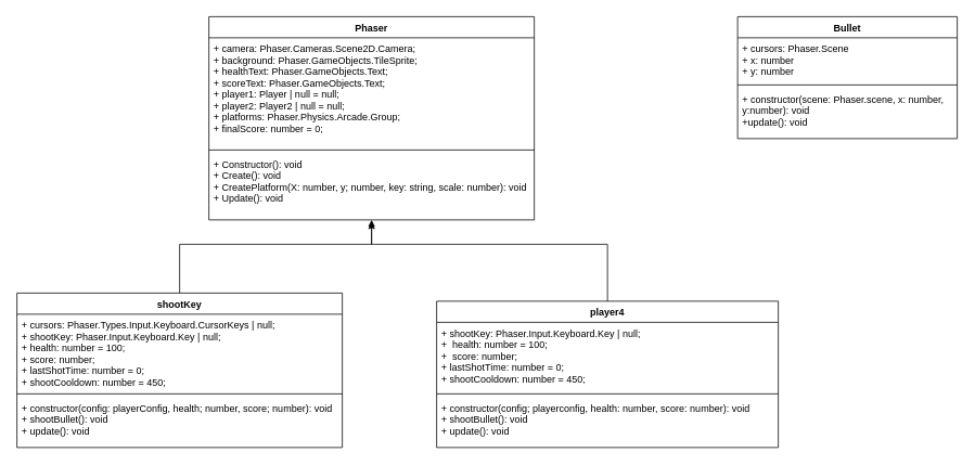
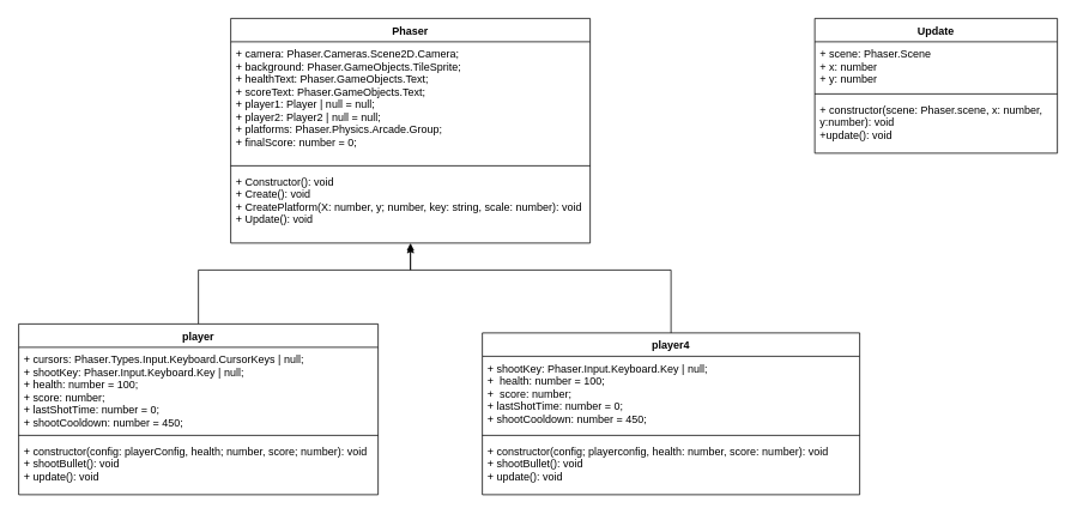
  <mxCell id="0" />
  <mxCell id="1" parent="0" />
  <mxCell id="2" value="Phaser&#10;" style="swimlane;fontStyle=1;align=center;verticalAlign=top;childLayout=stackLayout;horizontal=1;startSize=26;horizontalStack=0;resizeParent=1;resizeParentMax=0;resizeLast=0;collapsible=1;marginBottom=0;" vertex="1" parent="1"><mxGeometry x="256" y="20" width="400" height="250" as="geometry" /></mxCell>
  <mxCell id="3" value="+ camera: Phaser.Cameras.Scene2D.Camera;&#10;+ background: Phaser.GameObjects.TileSprite;&#10;+ healthText: Phaser.GameObjects.Text;&#10;+ scoreText: Phaser.GameObjects.Text;&#10;+ player1: Player | null = null;&#10;+ player2: Player2 | null = null;&#10;+ platforms: Phaser.Physics.Arcade.Group;&#10;+ finalScore: number = 0;" style="text;strokeColor=none;fillColor=none;align=left;verticalAlign=top;spacingLeft=4;spacingRight=4;overflow=hidden;rotatable=0;points=[[0,0.5],[1,0.5]];portConstraint=eastwest;" vertex="1" parent="2"><mxGeometry y="26" width="400" height="134" as="geometry" /></mxCell>
  <mxCell id="4" value="" style="line;strokeWidth=1;fillColor=none;align=left;verticalAlign=middle;spacingTop=-1;spacingLeft=3;spacingRight=3;rotatable=0;labelPosition=right;points=[];portConstraint=eastwest;strokeColor=inherit;" vertex="1" parent="2"><mxGeometry y="160" width="400" height="8" as="geometry" /></mxCell>
  <mxCell id="5" value="+ Constructor(): void&#10;+ Create(): void&#10;+ CreatePlatform(X: number, y; number, key: string, scale: number): void&#10;+ Update(): void&#10;" style="text;strokeColor=none;fillColor=none;align=left;verticalAlign=top;spacingLeft=4;spacingRight=4;overflow=hidden;rotatable=0;points=[[0,0.5],[1,0.5]];portConstraint=eastwest;" vertex="1" parent="2"><mxGeometry y="168" width="400" height="82" as="geometry" /></mxCell>
  <mxCell id="6" value="" style="edgeStyle=orthogonalEdgeStyle;html=1;rounded=0;entryX=0.5;entryY=1.035;entryDx=0;entryDy=0;entryPerimeter=0;" edge="1" parent="1" source="7" target="5"><mxGeometry relative="1" as="geometry"><Array as="points"><mxPoint x="220" y="300" /><mxPoint x="456" y="300" /></Array></mxGeometry></mxCell>
- <mxCell id="7" value="shootKey" style="swimlane;fontStyle=1;align=center;verticalAlign=top;childLayout=stackLayout;horizontal=1;startSize=26;horizontalStack=0;resizeParent=1;resizeParentMax=0;resizeLast=0;collapsible=1;marginBottom=0;" vertex="1" parent="1"><mxGeometry x="20" y="360" width="400" height="190" as="geometry" /></mxCell>
+ <mxCell id="7" value="player" style="swimlane;fontStyle=1;align=center;verticalAlign=top;childLayout=stackLayout;horizontal=1;startSize=26;horizontalStack=0;resizeParent=1;resizeParentMax=0;resizeLast=0;collapsible=1;marginBottom=0;" vertex="1" parent="1"><mxGeometry x="20" y="360" width="400" height="190" as="geometry" /></mxCell>
  <mxCell id="8" value="+ cursors: Phaser.Types.Input.Keyboard.CursorKeys | null;&#10;+ shootKey: Phaser.Input.Keyboard.Key | null;&#10;+ health: number = 100;&#10;+ score: number;&#10;+ lastShotTime: number = 0;&#10;+ shootCooldown: number = 450;" style="text;strokeColor=none;fillColor=none;align=left;verticalAlign=top;spacingLeft=4;spacingRight=4;overflow=hidden;rotatable=0;points=[[0,0.5],[1,0.5]];portConstraint=eastwest;" vertex="1" parent="7"><mxGeometry y="26" width="400" height="94" as="geometry" /></mxCell>
  <mxCell id="9" value="" style="line;strokeWidth=1;fillColor=none;align=left;verticalAlign=middle;spacingTop=-1;spacingLeft=3;spacingRight=3;rotatable=0;labelPosition=right;points=[];portConstraint=eastwest;" vertex="1" parent="7"><mxGeometry y="120" width="400" height="8" as="geometry" /></mxCell>
  <mxCell id="10" value="+ constructor(config: playerConfig, health; number, score; number): void&#10;+ shootBullet(): void&#10;+ update(): void" style="text;strokeColor=none;fillColor=none;align=left;verticalAlign=top;spacingLeft=4;spacingRight=4;overflow=hidden;rotatable=0;points=[[0,0.5],[1,0.5]];portConstraint=eastwest;" vertex="1" parent="7"><mxGeometry y="128" width="400" height="62" as="geometry" /></mxCell>
  <mxCell id="11" value="" style="edgeStyle=orthogonalEdgeStyle;rounded=0;html=1;" edge="1" parent="1" source="12" target="5"><mxGeometry relative="1" as="geometry"><Array as="points"><mxPoint x="746" y="300" /><mxPoint x="456" y="300" /></Array></mxGeometry></mxCell>
  <mxCell id="12" value="player4" style="swimlane;fontStyle=1;align=center;verticalAlign=top;childLayout=stackLayout;horizontal=1;startSize=26;horizontalStack=0;resizeParent=1;resizeParentMax=0;resizeLast=0;collapsible=1;marginBottom=0;" vertex="1" parent="1"><mxGeometry x="536" y="370" width="420" height="180" as="geometry" /></mxCell>
  <mxCell id="13" value="+ shootKey: Phaser.Input.Keyboard.Key | null;&#10;+  health: number = 100;&#10;+  score: number;&#10;+ lastShotTime: number = 0;&#10;+ shootCooldown: number = 450;" style="text;strokeColor=none;fillColor=none;align=left;verticalAlign=top;spacingLeft=4;spacingRight=4;overflow=hidden;rotatable=0;points=[[0,0.5],[1,0.5]];portConstraint=eastwest;" vertex="1" parent="12"><mxGeometry y="26" width="420" height="84" as="geometry" /></mxCell>
  <mxCell id="14" value="" style="line;strokeWidth=1;fillColor=none;align=left;verticalAlign=middle;spacingTop=-1;spacingLeft=3;spacingRight=3;rotatable=0;labelPosition=right;points=[];portConstraint=eastwest;" vertex="1" parent="12"><mxGeometry y="110" width="420" height="8" as="geometry" /></mxCell>
  <mxCell id="15" value="+ constructor(config; playerconfig, health: number, score: number): void&#10;+ shootBullet(): void&#10;+ update(): void" style="text;strokeColor=none;fillColor=none;align=left;verticalAlign=top;spacingLeft=4;spacingRight=4;overflow=hidden;rotatable=0;points=[[0,0.5],[1,0.5]];portConstraint=eastwest;" vertex="1" parent="12"><mxGeometry y="118" width="420" height="62" as="geometry" /></mxCell>
- <mxCell id="16" value="Bullet" style="swimlane;fontStyle=1;align=center;verticalAlign=top;childLayout=stackLayout;horizontal=1;startSize=26;horizontalStack=0;resizeParent=1;resizeParentMax=0;resizeLast=0;collapsible=1;marginBottom=0;" vertex="1" parent="1"><mxGeometry x="906" y="20" width="270" height="150" as="geometry" /></mxCell>
- <mxCell id="17" value="+ cursors: Phaser.Scene&#10;+ x: number&#10;+ y: number" style="text;strokeColor=none;fillColor=none;align=left;verticalAlign=top;spacingLeft=4;spacingRight=4;overflow=hidden;rotatable=0;points=[[0,0.5],[1,0.5]];portConstraint=eastwest;" vertex="1" parent="16"><mxGeometry y="26" width="270" height="54" as="geometry" /></mxCell>
+ <mxCell id="16" value="Update" style="swimlane;fontStyle=1;align=center;verticalAlign=top;childLayout=stackLayout;horizontal=1;startSize=26;horizontalStack=0;resizeParent=1;resizeParentMax=0;resizeLast=0;collapsible=1;marginBottom=0;" vertex="1" parent="1"><mxGeometry x="906" y="20" width="270" height="150" as="geometry" /></mxCell>
+ <mxCell id="17" value="+ scene: Phaser.Scene&#10;+ x: number&#10;+ y: number" style="text;strokeColor=none;fillColor=none;align=left;verticalAlign=top;spacingLeft=4;spacingRight=4;overflow=hidden;rotatable=0;points=[[0,0.5],[1,0.5]];portConstraint=eastwest;" vertex="1" parent="16"><mxGeometry y="26" width="270" height="54" as="geometry" /></mxCell>
  <mxCell id="18" value="" style="line;strokeWidth=1;fillColor=none;align=left;verticalAlign=middle;spacingTop=-1;spacingLeft=3;spacingRight=3;rotatable=0;labelPosition=right;points=[];portConstraint=eastwest;" vertex="1" parent="16"><mxGeometry y="80" width="270" height="8" as="geometry" /></mxCell>
  <mxCell id="19" value="+ constructor(scene: Phaser.scene, x: number,&#10;y:number): void&#10;+update(): void" style="text;strokeColor=none;fillColor=none;align=left;verticalAlign=top;spacingLeft=4;spacingRight=4;overflow=hidden;rotatable=0;points=[[0,0.5],[1,0.5]];portConstraint=eastwest;" vertex="1" parent="16"><mxGeometry y="88" width="270" height="62" as="geometry" /></mxCell>
